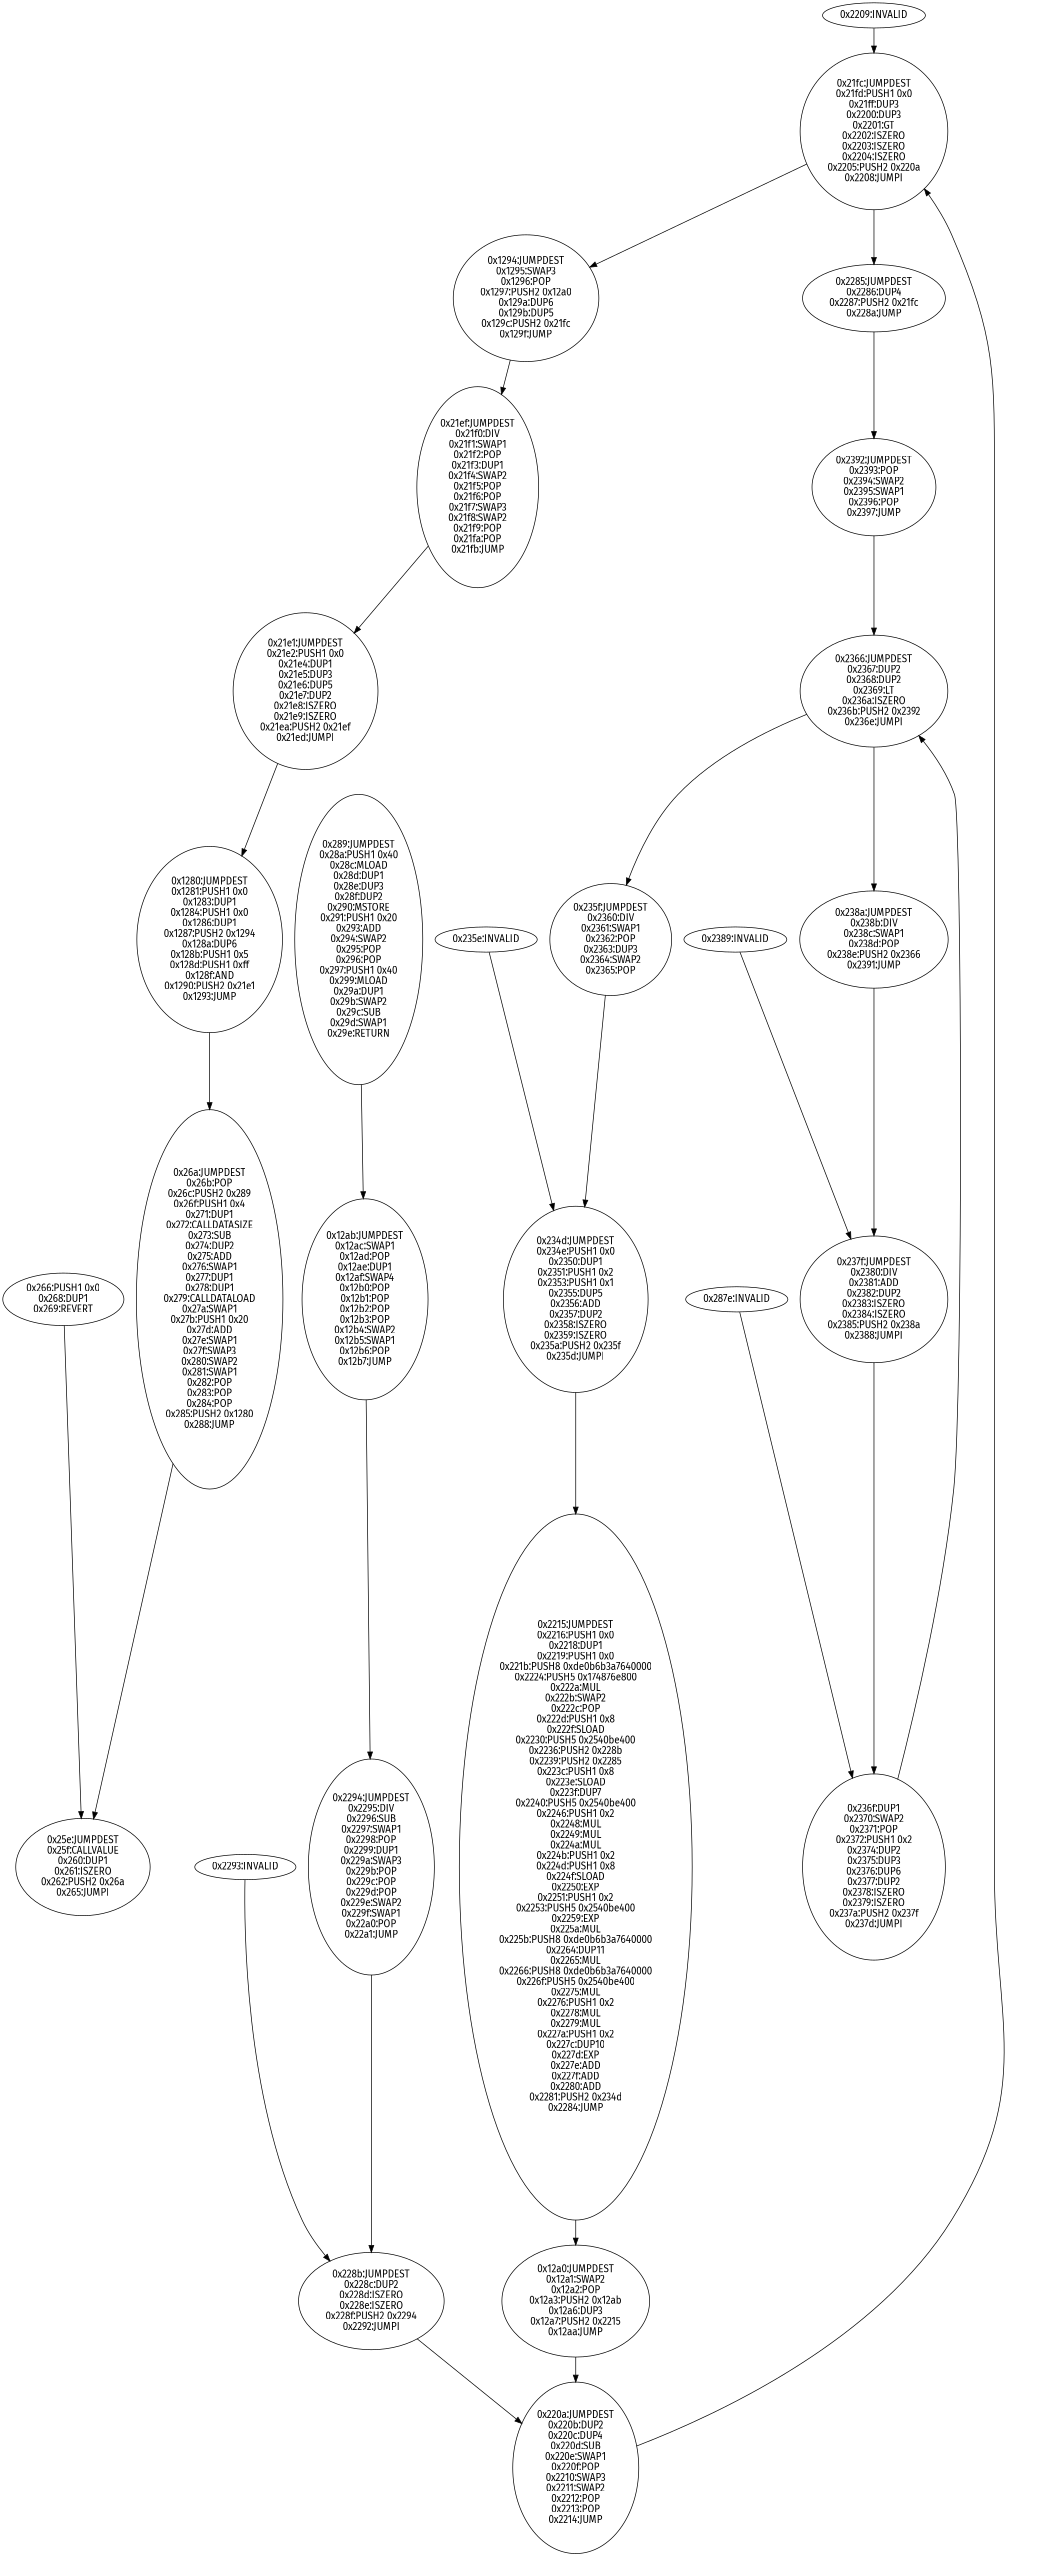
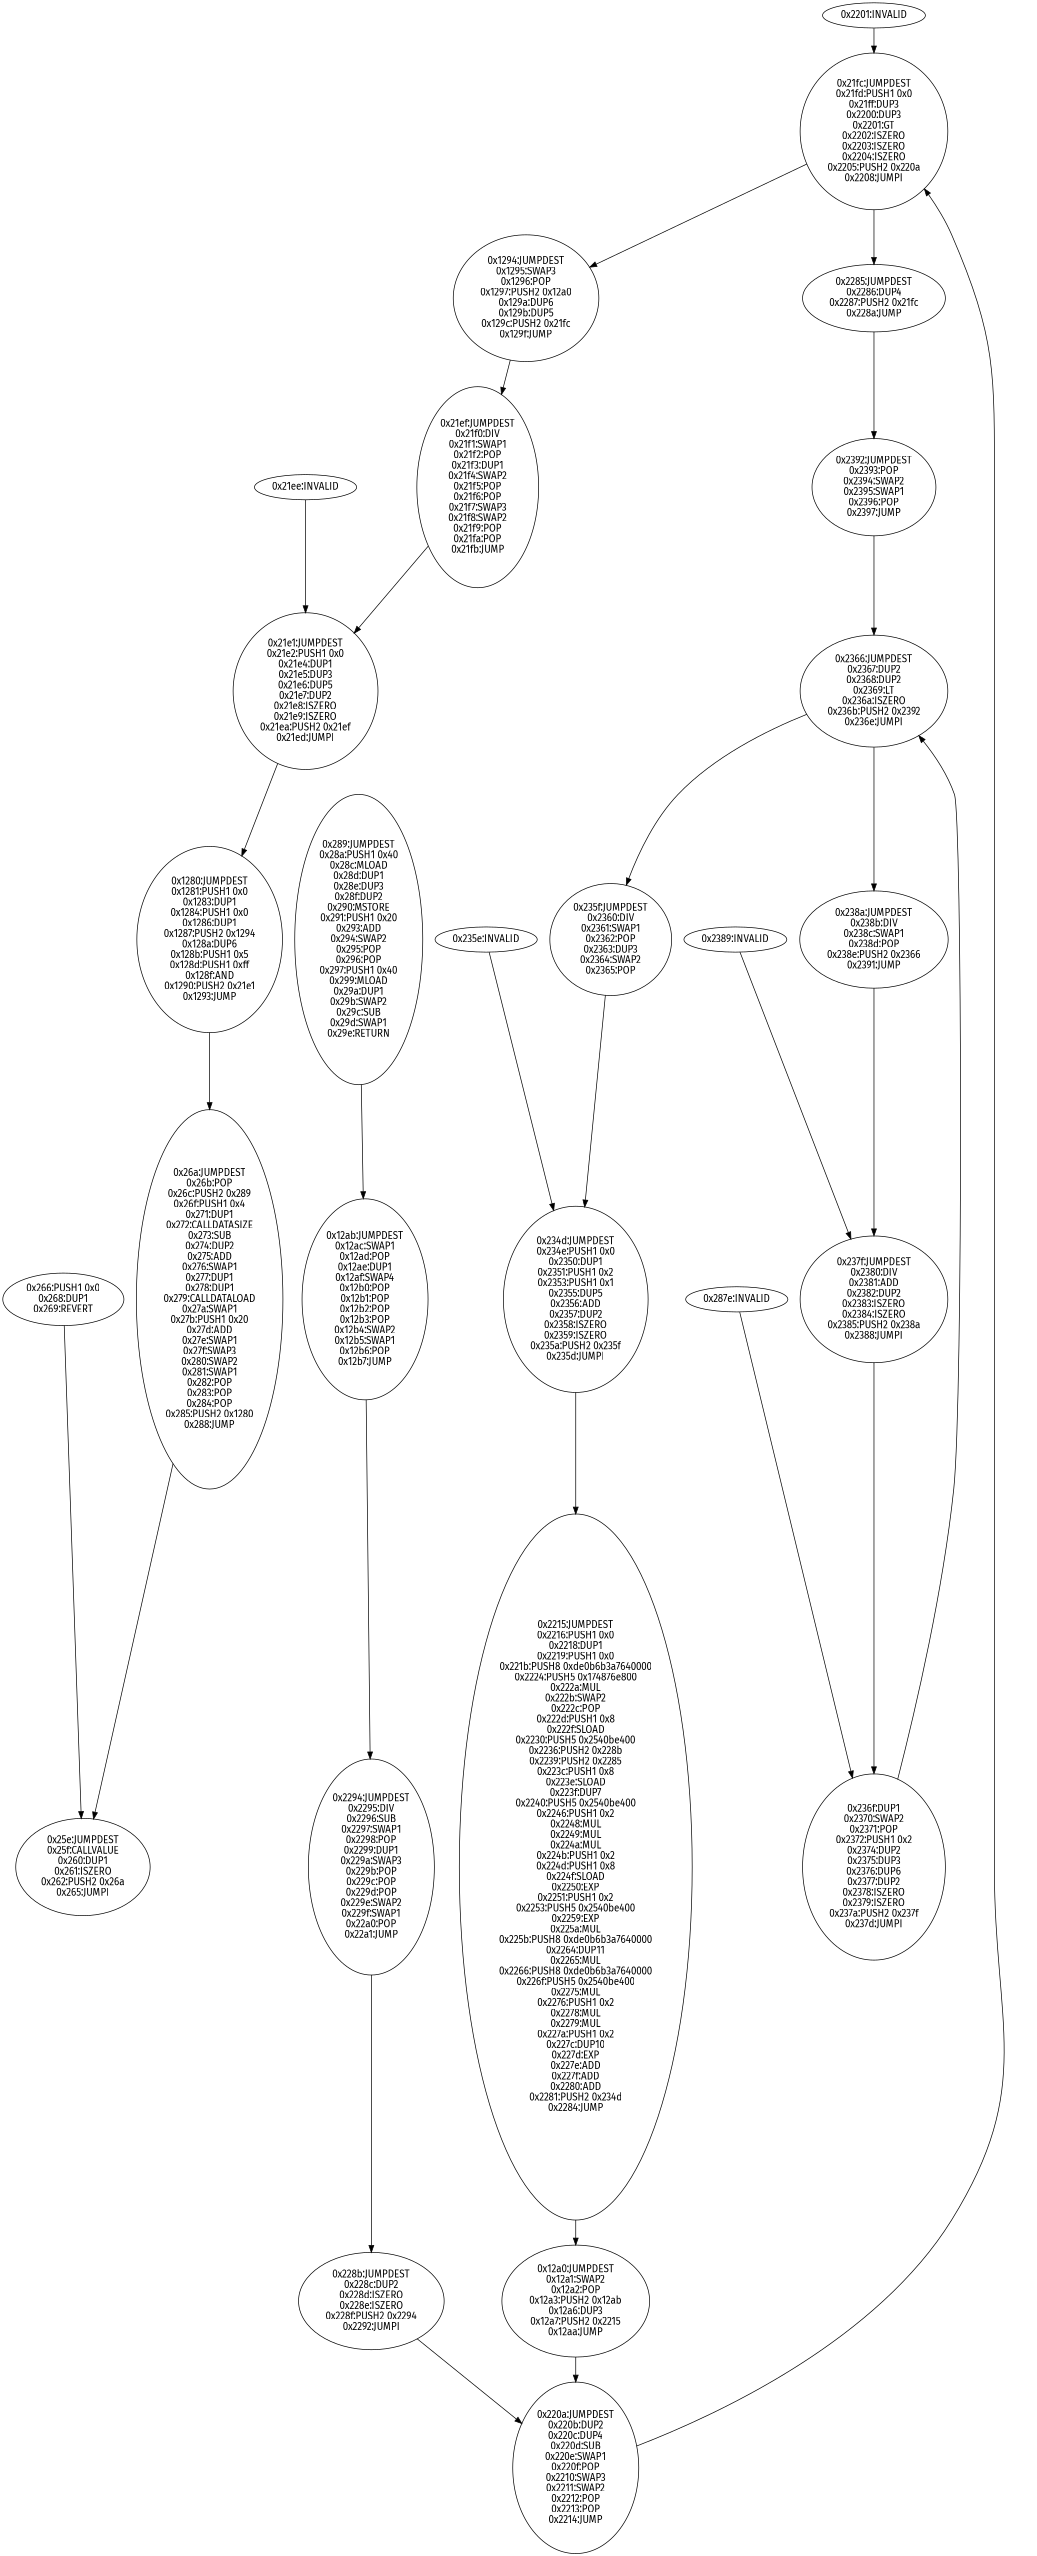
  digraph {
    fontname="Fira Sans"
    node [fontname="Fira Sans"]
    edge [fontname="Fira Sans"]
    n1 [label="0x25e:JUMPDEST\n0x25f:CALLVALUE\n0x260:DUP1\n0x261:ISZERO\n0x262:PUSH2 0x26a\n0x265:JUMPI"]
    n2 [label="0x266:PUSH1 0x0\n0x268:DUP1\n0x269:REVERT"]
    n3 [label="0x26a:JUMPDEST\n0x26b:POP\n0x26c:PUSH2 0x289\n0x26f:PUSH1 0x4\n0x271:DUP1\n0x272:CALLDATASIZE\n0x273:SUB\n0x274:DUP2\n0x275:ADD\n0x276:SWAP1\n0x277:DUP1\n0x278:DUP1\n0x279:CALLDATALOAD\n0x27a:SWAP1\n0x27b:PUSH1 0x20\n0x27d:ADD\n0x27e:SWAP1\n0x27f:SWAP3\n0x280:SWAP2\n0x281:SWAP1\n0x282:POP\n0x283:POP\n0x284:POP\n0x285:PUSH2 0x1280\n0x288:JUMP"]
    n4 [label="0x1280:JUMPDEST\n0x1281:PUSH1 0x0\n0x1283:DUP1\n0x1284:PUSH1 0x0\n0x1286:DUP1\n0x1287:PUSH2 0x1294\n0x128a:DUP6\n0x128b:PUSH1 0x5\n0x128d:PUSH1 0xff\n0x128f:AND\n0x1290:PUSH2 0x21e1\n0x1293:JUMP"]
    n5 [label="0x21e1:JUMPDEST\n0x21e2:PUSH1 0x0\n0x21e4:DUP1\n0x21e5:DUP3\n0x21e6:DUP5\n0x21e7:DUP2\n0x21e8:ISZERO\n0x21e9:ISZERO\n0x21ea:PUSH2 0x21ef\n0x21ed:JUMPI"]
+   n6 [label="0x21ee:INVALID"]
    n7 [label="0x21ef:JUMPDEST\n0x21f0:DIV\n0x21f1:SWAP1\n0x21f2:POP\n0x21f3:DUP1\n0x21f4:SWAP2\n0x21f5:POP\n0x21f6:POP\n0x21f7:SWAP3\n0x21f8:SWAP2\n0x21f9:POP\n0x21fa:POP\n0x21fb:JUMP"]
    n8 [label="0x1294:JUMPDEST\n0x1295:SWAP3\n0x1296:POP\n0x1297:PUSH2 0x12a0\n0x129a:DUP6\n0x129b:DUP5\n0x129c:PUSH2 0x21fc\n0x129f:JUMP"]
    n9 [label="0x21fc:JUMPDEST\n0x21fd:PUSH1 0x0\n0x21ff:DUP3\n0x2200:DUP3\n0x2201:GT\n0x2202:ISZERO\n0x2203:ISZERO\n0x2204:ISZERO\n0x2205:PUSH2 0x220a\n0x2208:JUMPI"]
    n10 [label="0x2285:JUMPDEST\n0x2286:DUP4\n0x2287:PUSH2 0x21fc\n0x228a:JUMP"]
    n11 [label="0x2392:JUMPDEST\n0x2393:POP\n0x2394:SWAP2\n0x2395:SWAP1\n0x2396:POP\n0x2397:JUMP"]
    n12 [label="0x2366:JUMPDEST\n0x2367:DUP2\n0x2368:DUP2\n0x2369:LT\n0x236a:ISZERO\n0x236b:PUSH2 0x2392\n0x236e:JUMPI"]
-   n13 [label="0x2209:INVALID"]
+   n13 [label="0x2201:INVALID"]
    n14 [label="0x220a:JUMPDEST\n0x220b:DUP2\n0x220c:DUP4\n0x220d:SUB\n0x220e:SWAP1\n0x220f:POP\n0x2210:SWAP3\n0x2211:SWAP2\n0x2212:POP\n0x2213:POP\n0x2214:JUMP"]
    n15 [label="0x12a0:JUMPDEST\n0x12a1:SWAP2\n0x12a2:POP\n0x12a3:PUSH2 0x12ab\n0x12a6:DUP3\n0x12a7:PUSH2 0x2215\n0x12aa:JUMP"]
    n16 [label="0x2215:JUMPDEST\n0x2216:PUSH1 0x0\n0x2218:DUP1\n0x2219:PUSH1 0x0\n0x221b:PUSH8 0xde0b6b3a7640000\n0x2224:PUSH5 0x174876e800\n0x222a:MUL\n0x222b:SWAP2\n0x222c:POP\n0x222d:PUSH1 0x8\n0x222f:SLOAD\n0x2230:PUSH5 0x2540be400\n0x2236:PUSH2 0x228b\n0x2239:PUSH2 0x2285\n0x223c:PUSH1 0x8\n0x223e:SLOAD\n0x223f:DUP7\n0x2240:PUSH5 0x2540be400\n0x2246:PUSH1 0x2\n0x2248:MUL\n0x2249:MUL\n0x224a:MUL\n0x224b:PUSH1 0x2\n0x224d:PUSH1 0x8\n0x224f:SLOAD\n0x2250:EXP\n0x2251:PUSH1 0x2\n0x2253:PUSH5 0x2540be400\n0x2259:EXP\n0x225a:MUL\n0x225b:PUSH8 0xde0b6b3a7640000\n0x2264:DUP11\n0x2265:MUL\n0x2266:PUSH8 0xde0b6b3a7640000\n0x226f:PUSH5 0x2540be400\n0x2275:MUL\n0x2276:PUSH1 0x2\n0x2278:MUL\n0x2279:MUL\n0x227a:PUSH1 0x2\n0x227c:DUP10\n0x227d:EXP\n0x227e:ADD\n0x227f:ADD\n0x2280:ADD\n0x2281:PUSH2 0x234d\n0x2284:JUMP"]
    n17 [label="0x234d:JUMPDEST\n0x234e:PUSH1 0x0\n0x2350:DUP1\n0x2351:PUSH1 0x2\n0x2353:PUSH1 0x1\n0x2355:DUP5\n0x2356:ADD\n0x2357:DUP2\n0x2358:ISZERO\n0x2359:ISZERO\n0x235a:PUSH2 0x235f\n0x235d:JUMPI"]
    n18 [label="0x235e:INVALID"]
    n19 [label="0x235f:JUMPDEST\n0x2360:DIV\n0x2361:SWAP1\n0x2362:POP\n0x2363:DUP3\n0x2364:SWAP2\n0x2365:POP"]
    n20 [label="0x238a:JUMPDEST\n0x238b:DIV\n0x238c:SWAP1\n0x238d:POP\n0x238e:PUSH2 0x2366\n0x2391:JUMP"]
    n21 [label="0x237f:JUMPDEST\n0x2380:DIV\n0x2381:ADD\n0x2382:DUP2\n0x2383:ISZERO\n0x2384:ISZERO\n0x2385:PUSH2 0x238a\n0x2388:JUMPI"]
    n22 [label="0x236f:DUP1\n0x2370:SWAP2\n0x2371:POP\n0x2372:PUSH1 0x2\n0x2374:DUP2\n0x2375:DUP3\n0x2376:DUP6\n0x2377:DUP2\n0x2378:ISZERO\n0x2379:ISZERO\n0x237a:PUSH2 0x237f\n0x237d:JUMPI"]
    n23 [label="0x287e:INVALID"]
    n24 [label="0x2389:INVALID"]
    n25 [label="0x228b:JUMPDEST\n0x228c:DUP2\n0x228d:ISZERO\n0x228e:ISZERO\n0x228f:PUSH2 0x2294\n0x2292:JUMPI"]
-   n26 [label="0x2293:INVALID"]
    n27 [label="0x2294:JUMPDEST\n0x2295:DIV\n0x2296:SUB\n0x2297:SWAP1\n0x2298:POP\n0x2299:DUP1\n0x229a:SWAP3\n0x229b:POP\n0x229c:POP\n0x229d:POP\n0x229e:SWAP2\n0x229f:SWAP1\n0x22a0:POP\n0x22a1:JUMP"]
    n28 [label="0x12ab:JUMPDEST\n0x12ac:SWAP1\n0x12ad:POP\n0x12ae:DUP1\n0x12af:SWAP4\n0x12b0:POP\n0x12b1:POP\n0x12b2:POP\n0x12b3:POP\n0x12b4:SWAP2\n0x12b5:SWAP1\n0x12b6:POP\n0x12b7:JUMP"]
    n29 [label="0x289:JUMPDEST\n0x28a:PUSH1 0x40\n0x28c:MLOAD\n0x28d:DUP1\n0x28e:DUP3\n0x28f:DUP2\n0x290:MSTORE\n0x291:PUSH1 0x20\n0x293:ADD\n0x294:SWAP2\n0x295:POP\n0x296:POP\n0x297:PUSH1 0x40\n0x299:MLOAD\n0x29a:DUP1\n0x29b:SWAP2\n0x29c:SUB\n0x29d:SWAP1\n0x29e:RETURN"]
    n2 -> n1
    n3 -> n1
    n4 -> n3
    n5 -> n4
+   n6 -> n5
    n7 -> n5
    n8 -> n7
    n9 -> n8
    n9 -> n10
    n10 -> n11
    n11 -> n12
    n12 -> n19
    n12 -> n20
    n13 -> n9
    n14 -> n9
    n15 -> n14
    n16 -> n15
    n17 -> n16
    n18 -> n17
    n19 -> n17
    n20 -> n21
    n21 -> n22
    n22 -> n12
    n23 -> n22
    n24 -> n21
    n25 -> n14
-   n26 -> n25
    n27 -> n25
    n28 -> n27
    n29 -> n28
  }
